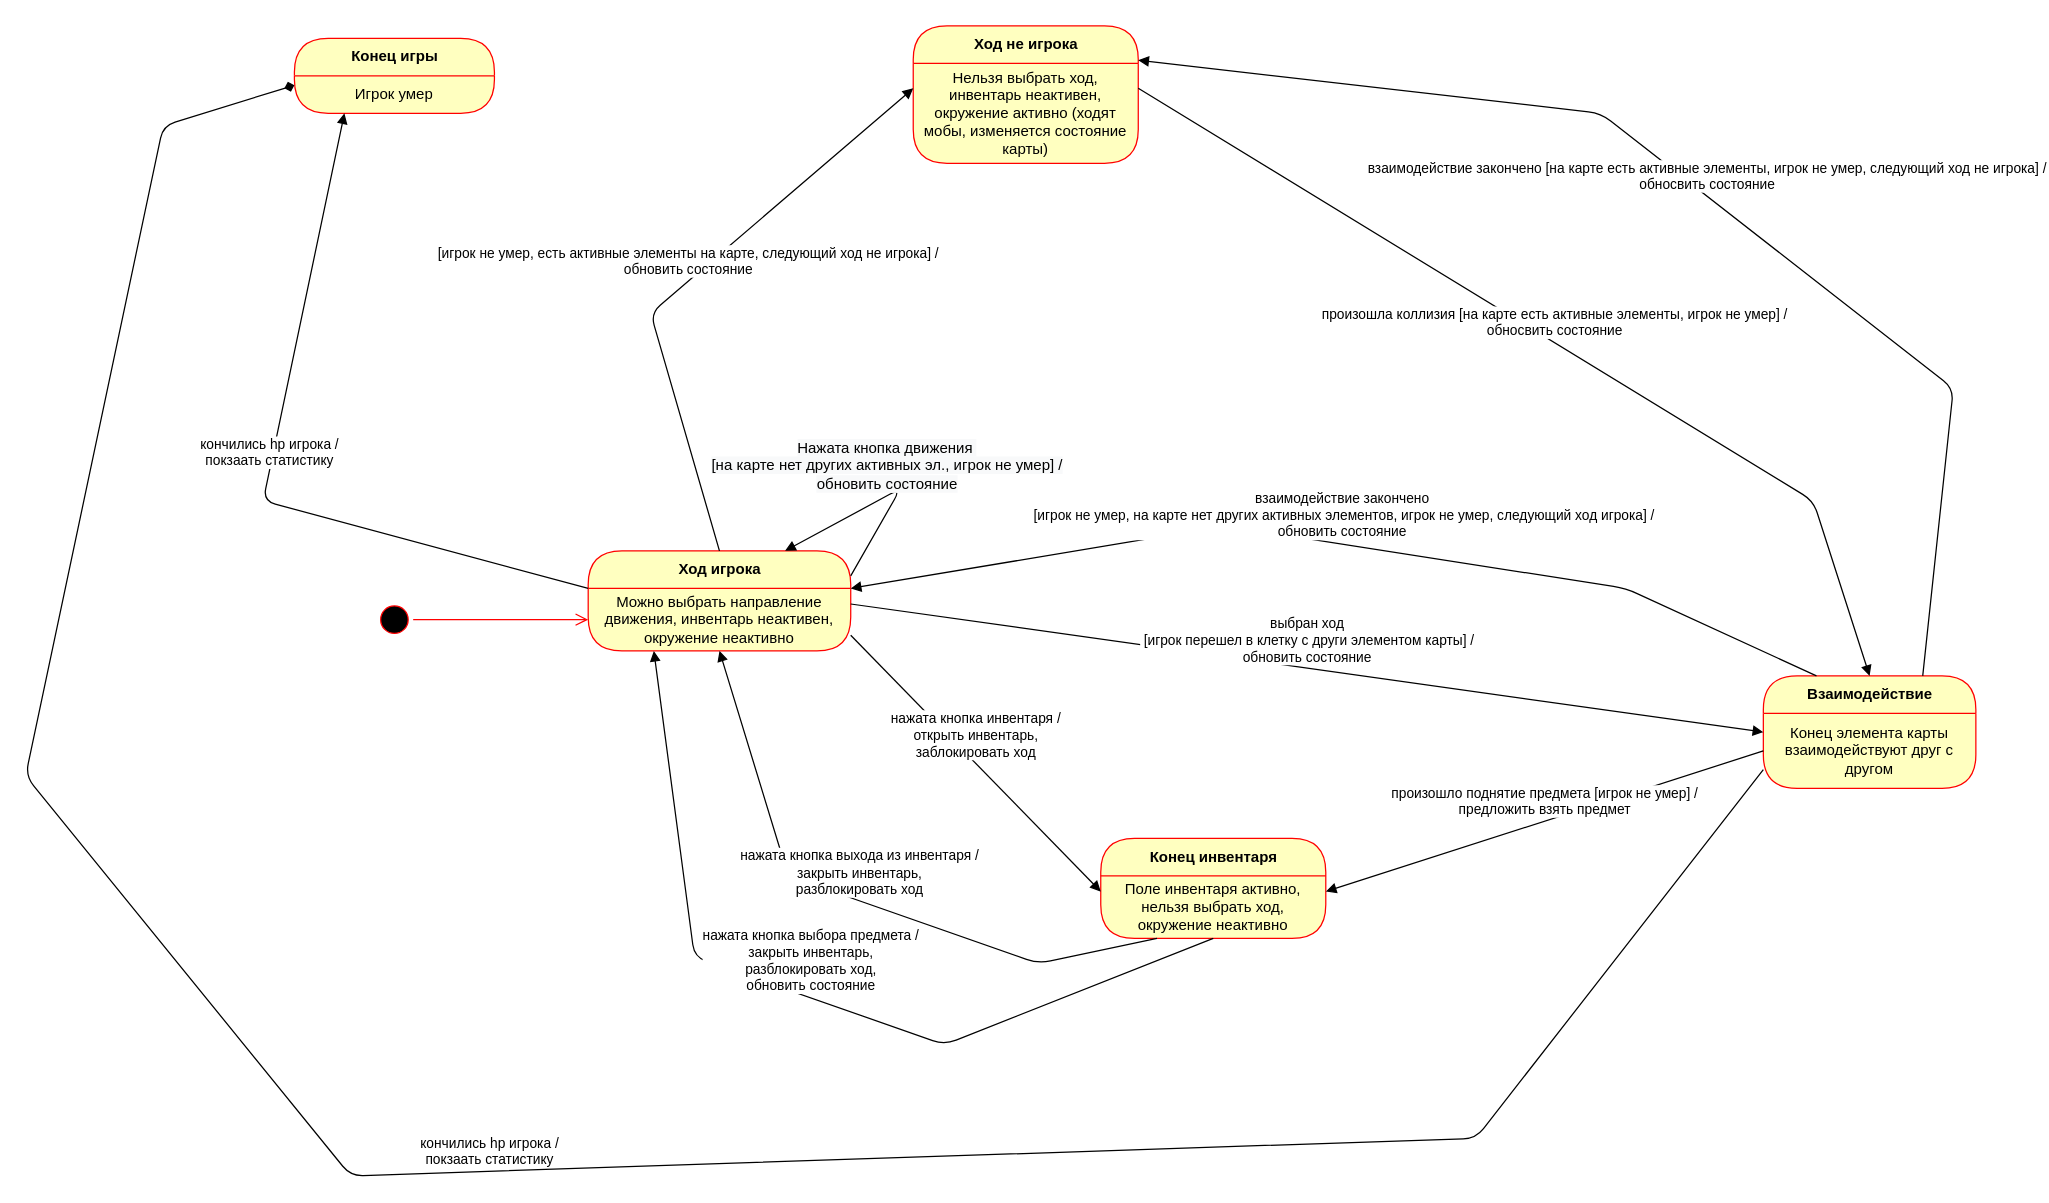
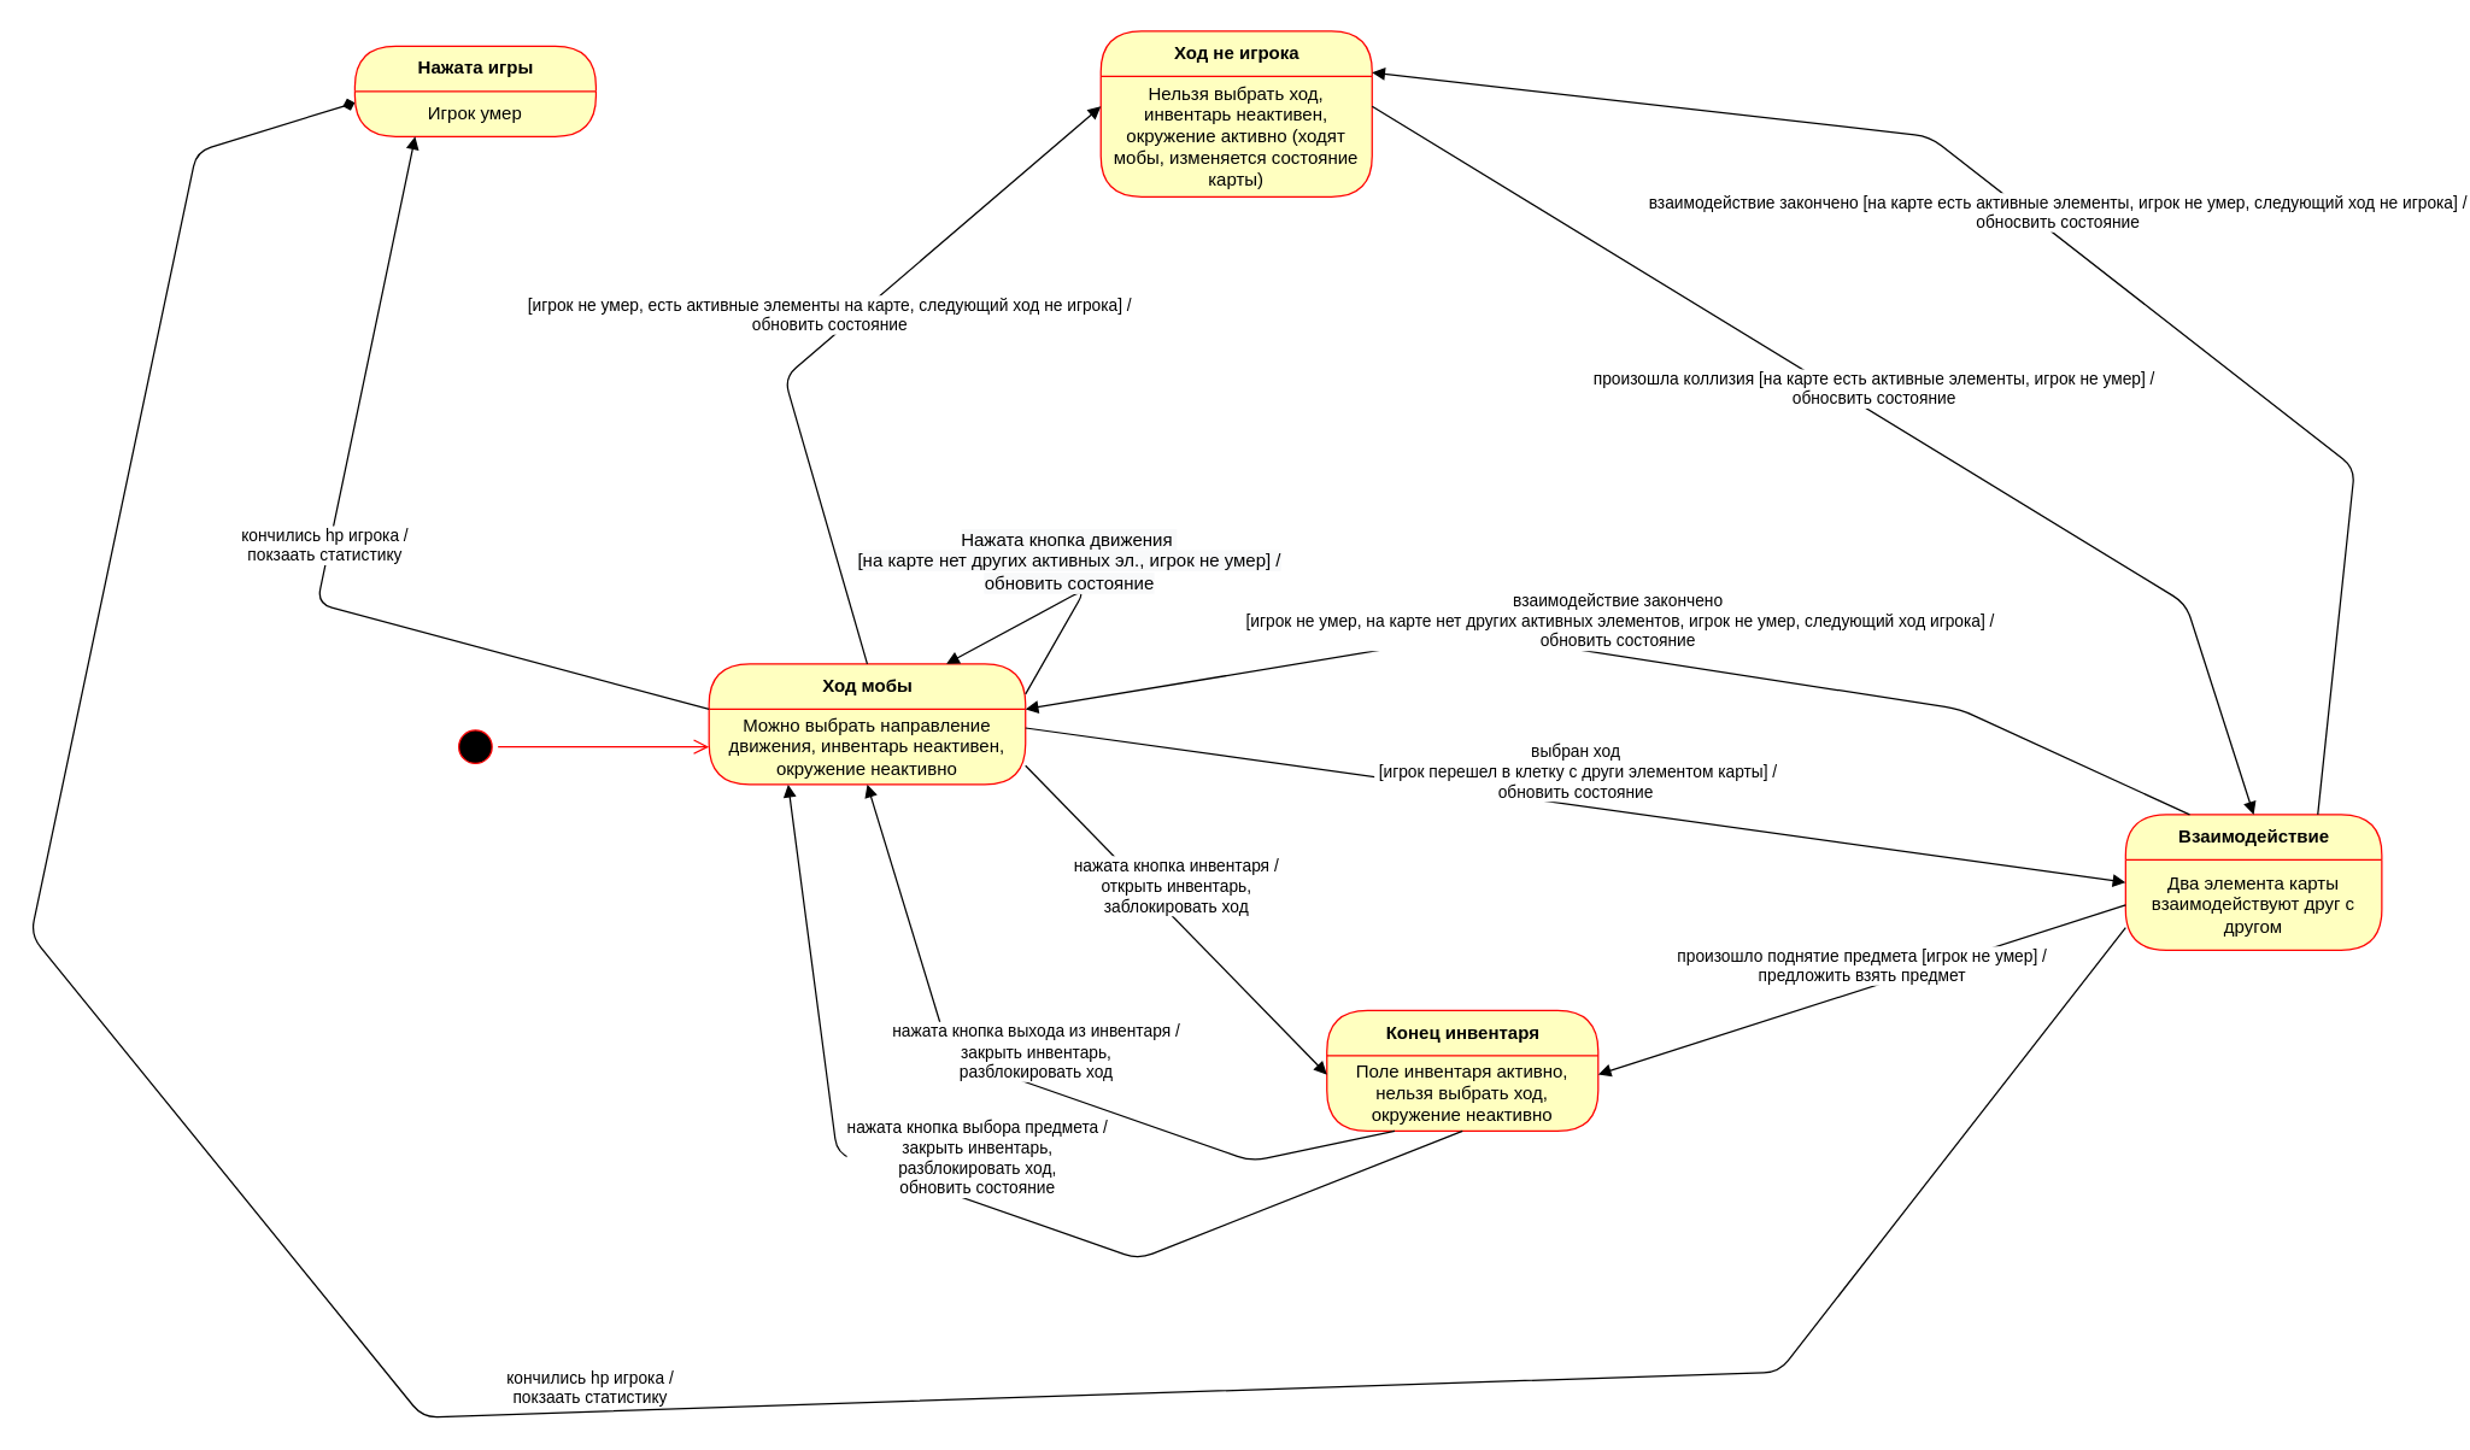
  <mxCell id="0" />
  <mxCell id="1" parent="0" />
  <mxCell id="2" value="" style="ellipse;html=1;shape=startState;fillColor=#000000;strokeColor=#ff0000;" vertex="1" parent="1"><mxGeometry x="300" y="480" width="30" height="30" as="geometry" /></mxCell>
  <mxCell id="3" value="" style="edgeStyle=orthogonalEdgeStyle;html=1;verticalAlign=bottom;endArrow=open;endSize=8;strokeColor=#ff0000;entryX=0;entryY=0.5;entryDx=0;entryDy=0;" edge="1" source="2" parent="1" target="7"><mxGeometry relative="1" as="geometry"><mxPoint x="845" y="-60" as="targetPoint" /></mxGeometry></mxCell>
  <mxCell id="4" value="Конец инвентаря" style="swimlane;html=1;fontStyle=1;align=center;verticalAlign=middle;childLayout=stackLayout;horizontal=1;startSize=30;horizontalStack=0;resizeParent=0;resizeLast=1;container=0;fontColor=#000000;collapsible=0;rounded=1;arcSize=30;strokeColor=#ff0000;fillColor=#ffffc0;swimlaneFillColor=#ffffc0;dropTarget=0;" vertex="1" parent="1"><mxGeometry x="880" y="670" width="180" height="80" as="geometry" /></mxCell>
  <mxCell id="5" value="Поле инвентаря активно,&lt;br&gt;нельзя выбрать ход, окружение неактивно" style="text;html=1;strokeColor=none;fillColor=none;align=center;verticalAlign=middle;spacingLeft=4;spacingRight=4;whiteSpace=wrap;overflow=hidden;rotatable=0;fontColor=#000000;" vertex="1" parent="4"><mxGeometry y="30" width="180" height="50" as="geometry" /></mxCell>
- <mxCell id="6" value="Ход игрока" style="swimlane;html=1;fontStyle=1;align=center;verticalAlign=middle;childLayout=stackLayout;horizontal=1;startSize=30;horizontalStack=0;resizeParent=0;resizeLast=1;container=0;fontColor=#000000;collapsible=0;rounded=1;arcSize=30;strokeColor=#ff0000;fillColor=#ffffc0;swimlaneFillColor=#ffffc0;dropTarget=0;" vertex="1" parent="1"><mxGeometry x="470" y="440" width="210" height="80" as="geometry" /></mxCell>
+ <mxCell id="6" value="Ход мобы" style="swimlane;html=1;fontStyle=1;align=center;verticalAlign=middle;childLayout=stackLayout;horizontal=1;startSize=30;horizontalStack=0;resizeParent=0;resizeLast=1;container=0;fontColor=#000000;collapsible=0;rounded=1;arcSize=30;strokeColor=#ff0000;fillColor=#ffffc0;swimlaneFillColor=#ffffc0;dropTarget=0;" vertex="1" parent="1"><mxGeometry x="470" y="440" width="210" height="80" as="geometry" /></mxCell>
  <mxCell id="7" value="Можно выбрать направление движения, инвентарь неактивен,&lt;br&gt;окружение неактивно" style="text;html=1;strokeColor=none;fillColor=none;align=center;verticalAlign=middle;spacingLeft=4;spacingRight=4;whiteSpace=wrap;overflow=hidden;rotatable=0;fontColor=#000000;" vertex="1" parent="6"><mxGeometry y="30" width="210" height="50" as="geometry" /></mxCell>
  <mxCell id="8" value="Ход не игрока" style="swimlane;html=1;fontStyle=1;align=center;verticalAlign=middle;childLayout=stackLayout;horizontal=1;startSize=30;horizontalStack=0;resizeParent=0;resizeLast=1;container=0;fontColor=#000000;collapsible=0;rounded=1;arcSize=30;strokeColor=#ff0000;fillColor=#ffffc0;swimlaneFillColor=#ffffc0;dropTarget=0;" vertex="1" parent="1"><mxGeometry x="730" y="20" width="180" height="110" as="geometry" /></mxCell>
  <mxCell id="9" value="Нельзя выбрать ход, инвентарь неактивен, окружение активно (ходят мобы, изменяется состояние карты)" style="text;html=1;strokeColor=none;fillColor=none;align=center;verticalAlign=middle;spacingLeft=4;spacingRight=4;whiteSpace=wrap;overflow=hidden;rotatable=0;fontColor=#000000;" vertex="1" parent="8"><mxGeometry y="30" width="180" height="80" as="geometry" /></mxCell>
  <mxCell id="10" value="Взаимодействие" style="swimlane;html=1;fontStyle=1;align=center;verticalAlign=middle;childLayout=stackLayout;horizontal=1;startSize=30;horizontalStack=0;resizeParent=0;resizeLast=1;container=0;fontColor=#000000;collapsible=0;rounded=1;arcSize=30;strokeColor=#ff0000;fillColor=#ffffc0;swimlaneFillColor=#ffffc0;dropTarget=0;" vertex="1" parent="1"><mxGeometry x="1410" y="540" width="170" height="90" as="geometry" /></mxCell>
- <mxCell id="11" value="Конец элемента карты взаимодействуют друг с другом" style="text;html=1;strokeColor=none;fillColor=none;align=center;verticalAlign=middle;spacingLeft=4;spacingRight=4;whiteSpace=wrap;overflow=hidden;rotatable=0;fontColor=#000000;" vertex="1" parent="10"><mxGeometry y="30" width="170" height="60" as="geometry" /></mxCell>
+ <mxCell id="11" value="Два элемента карты взаимодействуют друг с другом" style="text;html=1;strokeColor=none;fillColor=none;align=center;verticalAlign=middle;spacingLeft=4;spacingRight=4;whiteSpace=wrap;overflow=hidden;rotatable=0;fontColor=#000000;" vertex="1" parent="10"><mxGeometry y="30" width="170" height="60" as="geometry" /></mxCell>
  <mxCell id="12" value="&lt;span style=&quot;font-size: 12px ; background-color: rgb(248 , 249 , 250)&quot;&gt;Нажата кнопка движения&amp;nbsp;&lt;/span&gt;&lt;br style=&quot;font-size: 12px ; background-color: rgb(248 , 249 , 250)&quot;&gt;&lt;span style=&quot;font-size: 12px ; background-color: rgb(248 , 249 , 250)&quot;&gt;[на карте нет других активных эл., игрок не умер] /&lt;/span&gt;&lt;br style=&quot;font-size: 12px ; background-color: rgb(248 , 249 , 250)&quot;&gt;&lt;span style=&quot;font-size: 12px ; background-color: rgb(248 , 249 , 250)&quot;&gt;обновить состояние&lt;/span&gt;" style="html=1;verticalAlign=bottom;endArrow=block;entryX=0.75;entryY=0;entryDx=0;entryDy=0;exitX=1;exitY=0.25;exitDx=0;exitDy=0;" edge="1" parent="1" source="6" target="6"><mxGeometry width="80" relative="1" as="geometry"><mxPoint x="1030" y="200" as="sourcePoint" /><mxPoint x="895" y="140" as="targetPoint" /><Array as="points"><mxPoint x="720" y="390" /></Array></mxGeometry></mxCell>
  <mxCell id="13" value="нажата кнопка инвентаря /&lt;br&gt;открыть инвентарь, &lt;br&gt;заблокировать ход" style="html=1;verticalAlign=bottom;endArrow=block;exitX=1;exitY=0.75;exitDx=0;exitDy=0;entryX=0;entryY=0.25;entryDx=0;entryDy=0;" edge="1" parent="1" source="7" target="5"><mxGeometry width="80" relative="1" as="geometry"><mxPoint x="1060" y="350" as="sourcePoint" /><mxPoint x="1170" y="460" as="targetPoint" /></mxGeometry></mxCell>
  <mxCell id="14" value="нажата кнопка выхода из инвентаря /&lt;br&gt;закрыть инвентарь, &lt;br&gt;разблокировать ход" style="html=1;verticalAlign=bottom;endArrow=block;exitX=0.25;exitY=1;exitDx=0;exitDy=0;entryX=0.5;entryY=1;entryDx=0;entryDy=0;" edge="1" parent="1" source="5" target="7"><mxGeometry width="80" relative="1" as="geometry"><mxPoint x="810" y="750" as="sourcePoint" /><mxPoint x="610" y="545" as="targetPoint" /><Array as="points"><mxPoint x="830" y="770" /><mxPoint x="630" y="700" /></Array></mxGeometry></mxCell>
  <mxCell id="15" value="нажата кнопка выбора предмета /&lt;br&gt;закрыть инвентарь, &lt;br&gt;разблокировать ход,&lt;br&gt;обновить состояние" style="html=1;verticalAlign=bottom;endArrow=block;exitX=0.5;exitY=1;exitDx=0;exitDy=0;entryX=0.25;entryY=1;entryDx=0;entryDy=0;" edge="1" parent="1" source="5" target="7"><mxGeometry width="80" relative="1" as="geometry"><mxPoint x="850" y="815" as="sourcePoint" /><mxPoint x="500" y="585" as="targetPoint" /><Array as="points"><mxPoint x="755" y="835" /><mxPoint x="555" y="765" /></Array></mxGeometry></mxCell>
  <mxCell id="16" value="выбран ход&lt;br&gt;&amp;nbsp;[игрок перешел в клетку с други элементом карты] /&lt;br&gt;обновить состояние" style="html=1;verticalAlign=bottom;endArrow=block;exitX=1;exitY=0.25;exitDx=0;exitDy=0;entryX=0;entryY=0.25;entryDx=0;entryDy=0;" edge="1" parent="1" source="7" target="11"><mxGeometry width="80" relative="1" as="geometry"><mxPoint x="1010" y="400" as="sourcePoint" /><mxPoint x="1210" y="605" as="targetPoint" /></mxGeometry></mxCell>
  <mxCell id="17" value="взаимодействие закончено&lt;br&gt;&amp;nbsp;[игрок не умер, на карте нет других активных элементов, игрок не умер, следующий ход игрока] /&lt;br&gt;обновить состояние" style="html=1;verticalAlign=bottom;endArrow=block;exitX=0.25;exitY=0;exitDx=0;exitDy=0;entryX=1;entryY=0;entryDx=0;entryDy=0;" edge="1" parent="1" source="10" target="7"><mxGeometry width="80" relative="1" as="geometry"><mxPoint x="1520" y="562.5" as="sourcePoint" /><mxPoint x="850" y="420" as="targetPoint" /><Array as="points"><mxPoint x="1300" y="470" /><mxPoint x="980" y="420" /></Array></mxGeometry></mxCell>
- <mxCell id="18" value="Конец игры" style="swimlane;html=1;fontStyle=1;align=center;verticalAlign=middle;childLayout=stackLayout;horizontal=1;startSize=30;horizontalStack=0;resizeParent=0;resizeLast=1;container=0;fontColor=#000000;collapsible=0;rounded=1;arcSize=30;strokeColor=#ff0000;fillColor=#ffffc0;swimlaneFillColor=#ffffc0;dropTarget=0;" vertex="1" parent="1"><mxGeometry x="235" y="30" width="160" height="60" as="geometry" /></mxCell>
+ <mxCell id="18" value="Нажата игры" style="swimlane;html=1;fontStyle=1;align=center;verticalAlign=middle;childLayout=stackLayout;horizontal=1;startSize=30;horizontalStack=0;resizeParent=0;resizeLast=1;container=0;fontColor=#000000;collapsible=0;rounded=1;arcSize=30;strokeColor=#ff0000;fillColor=#ffffc0;swimlaneFillColor=#ffffc0;dropTarget=0;" vertex="1" parent="1"><mxGeometry x="235" y="30" width="160" height="60" as="geometry" /></mxCell>
  <mxCell id="19" value="Игрок умер" style="text;html=1;strokeColor=none;fillColor=none;align=center;verticalAlign=middle;spacingLeft=4;spacingRight=4;whiteSpace=wrap;overflow=hidden;rotatable=0;fontColor=#000000;" vertex="1" parent="18"><mxGeometry y="30" width="160" height="30" as="geometry" /></mxCell>
  <mxCell id="20" value="кончились hp игрока /&lt;br&gt;покзаать статистику" style="html=1;verticalAlign=bottom;endArrow=block;exitX=0;exitY=0;exitDx=0;exitDy=0;entryX=0.25;entryY=1;entryDx=0;entryDy=0;" edge="1" parent="1" source="7" target="19"><mxGeometry width="80" relative="1" as="geometry"><mxPoint x="550" y="390" as="sourcePoint" /><mxPoint x="640" y="100" as="targetPoint" /><Array as="points"><mxPoint x="210" y="400" /></Array></mxGeometry></mxCell>
  <mxCell id="21" value="кончились hp игрока /&lt;br&gt;покзаать статистику" style="html=1;verticalAlign=bottom;endArrow=diamond;exitX=0;exitY=0.75;exitDx=0;exitDy=0;entryX=0;entryY=0.25;entryDx=0;entryDy=0;" edge="1" parent="1" source="11" target="19"><mxGeometry width="80" relative="1" as="geometry"><mxPoint x="280" y="690" as="sourcePoint" /><mxPoint x="110" y="220" as="targetPoint" /><Array as="points"><mxPoint x="1180" y="910" /><mxPoint x="280" y="940" /><mxPoint x="20" y="620" /><mxPoint x="130" y="100" /></Array></mxGeometry></mxCell>
  <mxCell id="22" value="произошло поднятие предмета [игрок не умер] /&lt;br&gt;предложить взять предмет" style="html=1;verticalAlign=bottom;endArrow=block;exitX=0;exitY=0.5;exitDx=0;exitDy=0;entryX=1;entryY=0.25;entryDx=0;entryDy=0;" edge="1" parent="1" source="11" target="5"><mxGeometry width="80" relative="1" as="geometry"><mxPoint x="1350" y="820" as="sourcePoint" /><mxPoint x="1260" y="1110" as="targetPoint" /></mxGeometry></mxCell>
  <mxCell id="23" value="[игрок не умер, есть активные элементы на карте, следующий ход не игрока] /&lt;br&gt;обновить состояние" style="html=1;verticalAlign=bottom;endArrow=block;exitX=0.5;exitY=0;exitDx=0;exitDy=0;entryX=0;entryY=0.25;entryDx=0;entryDy=0;" edge="1" parent="1" source="6" target="9"><mxGeometry width="80" relative="1" as="geometry"><mxPoint x="980" y="290" as="sourcePoint" /><mxPoint x="1070" y="0" as="targetPoint" /><Array as="points"><mxPoint x="520" y="250" /></Array></mxGeometry></mxCell>
  <mxCell id="24" value="произошла коллизия [на карте есть активные элементы, игрок не умер] /&lt;br&gt;обносвить состояние" style="html=1;verticalAlign=bottom;endArrow=block;exitX=1;exitY=0.25;exitDx=0;exitDy=0;entryX=0.5;entryY=0;entryDx=0;entryDy=0;" edge="1" parent="1" source="9" target="10"><mxGeometry width="80" relative="1" as="geometry"><mxPoint x="1250" y="-30" as="sourcePoint" /><mxPoint x="1160" y="260" as="targetPoint" /><Array as="points"><mxPoint x="1450" y="400" /></Array></mxGeometry></mxCell>
  <mxCell id="25" value="взаимодействие закончено [на карте есть активные элементы, игрок не умер, следующий ход не игрока] /&lt;br&gt;обносвить состояние" style="html=1;verticalAlign=bottom;endArrow=block;exitX=0.75;exitY=0;exitDx=0;exitDy=0;entryX=1;entryY=0.25;entryDx=0;entryDy=0;" edge="1" parent="1" source="10" target="8"><mxGeometry width="80" relative="1" as="geometry"><mxPoint x="1607" y="450" as="sourcePoint" /><mxPoint x="1022" y="-20" as="targetPoint" /><Array as="points"><mxPoint x="1562" y="310" /><mxPoint x="1280" y="90" /></Array></mxGeometry></mxCell>
